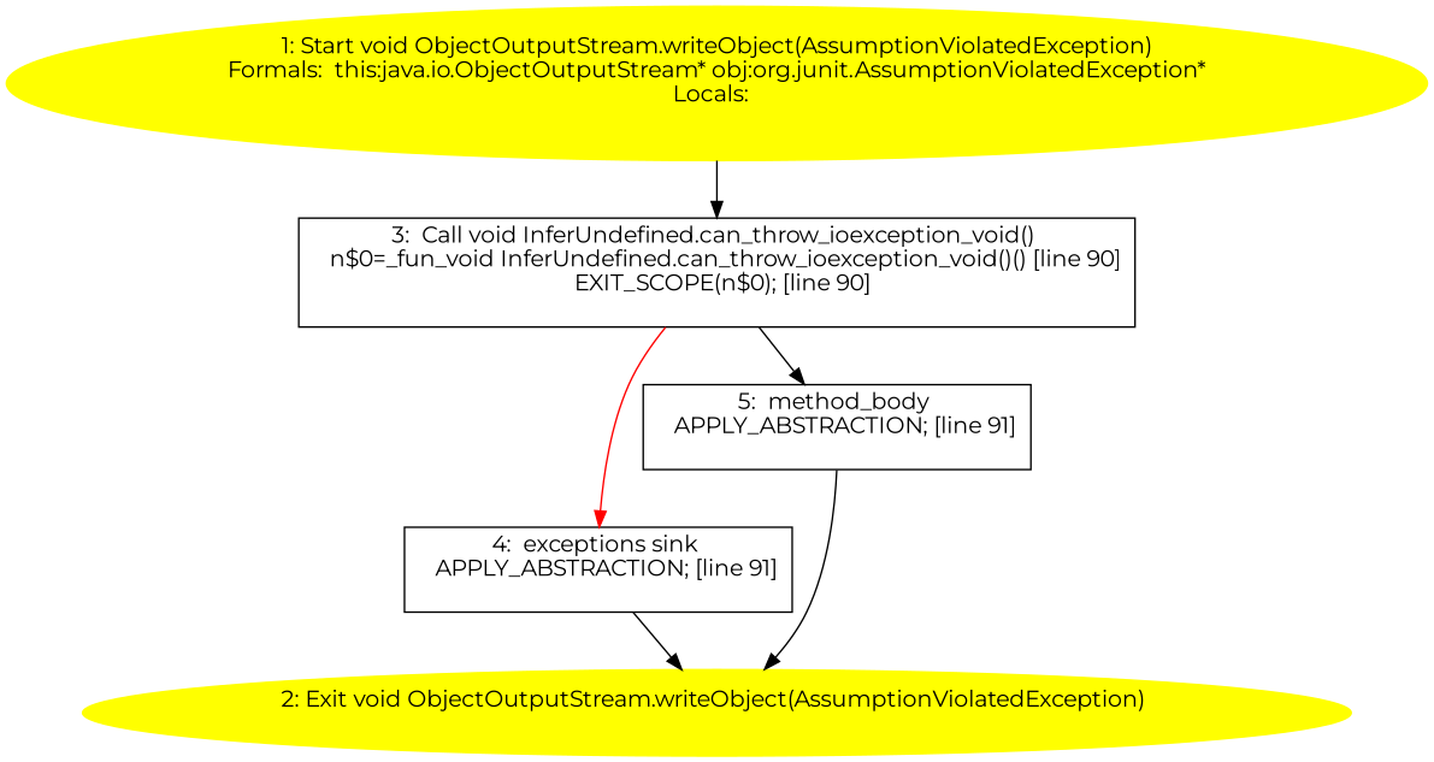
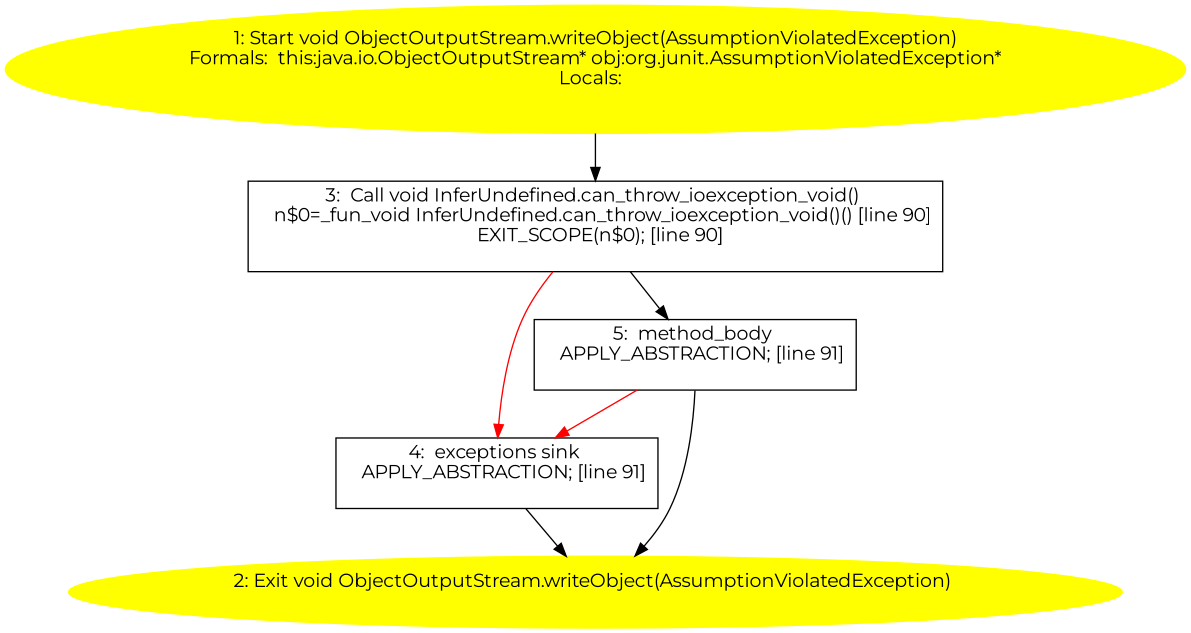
  digraph {
    fontname=Montserrat
    node [fontname=Montserrat shape=box]
    edge [fontname=Montserrat]
    n1 [color=yellow label="1: Start void ObjectOutputStream.writeObject(AssumptionViolatedException)\nFormals:  this:java.io.ObjectOutputStream* obj:org.junit.AssumptionViolatedException*\nLocals:  \n  " style=filled shape=""]
    n2 [label="3:  Call void InferUndefined.can_throw_ioexception_void() \n   n$0=_fun_void InferUndefined.can_throw_ioexception_void()() [line 90]\n  EXIT_SCOPE(n$0); [line 90]\n "]
    n3 [label="5:  method_body \n   APPLY_ABSTRACTION; [line 91]\n "]
    n4 [label="4:  exceptions sink \n   APPLY_ABSTRACTION; [line 91]\n "]
    n5 [color=yellow label="2: Exit void ObjectOutputStream.writeObject(AssumptionViolatedException) \n  " style=filled shape=""]
    n1 -> n2
    n2 -> n3
    n2 -> n4 [color=red]
+   n3 -> n4 [color=red]
    n3 -> n5
    n4 -> n5
  }
